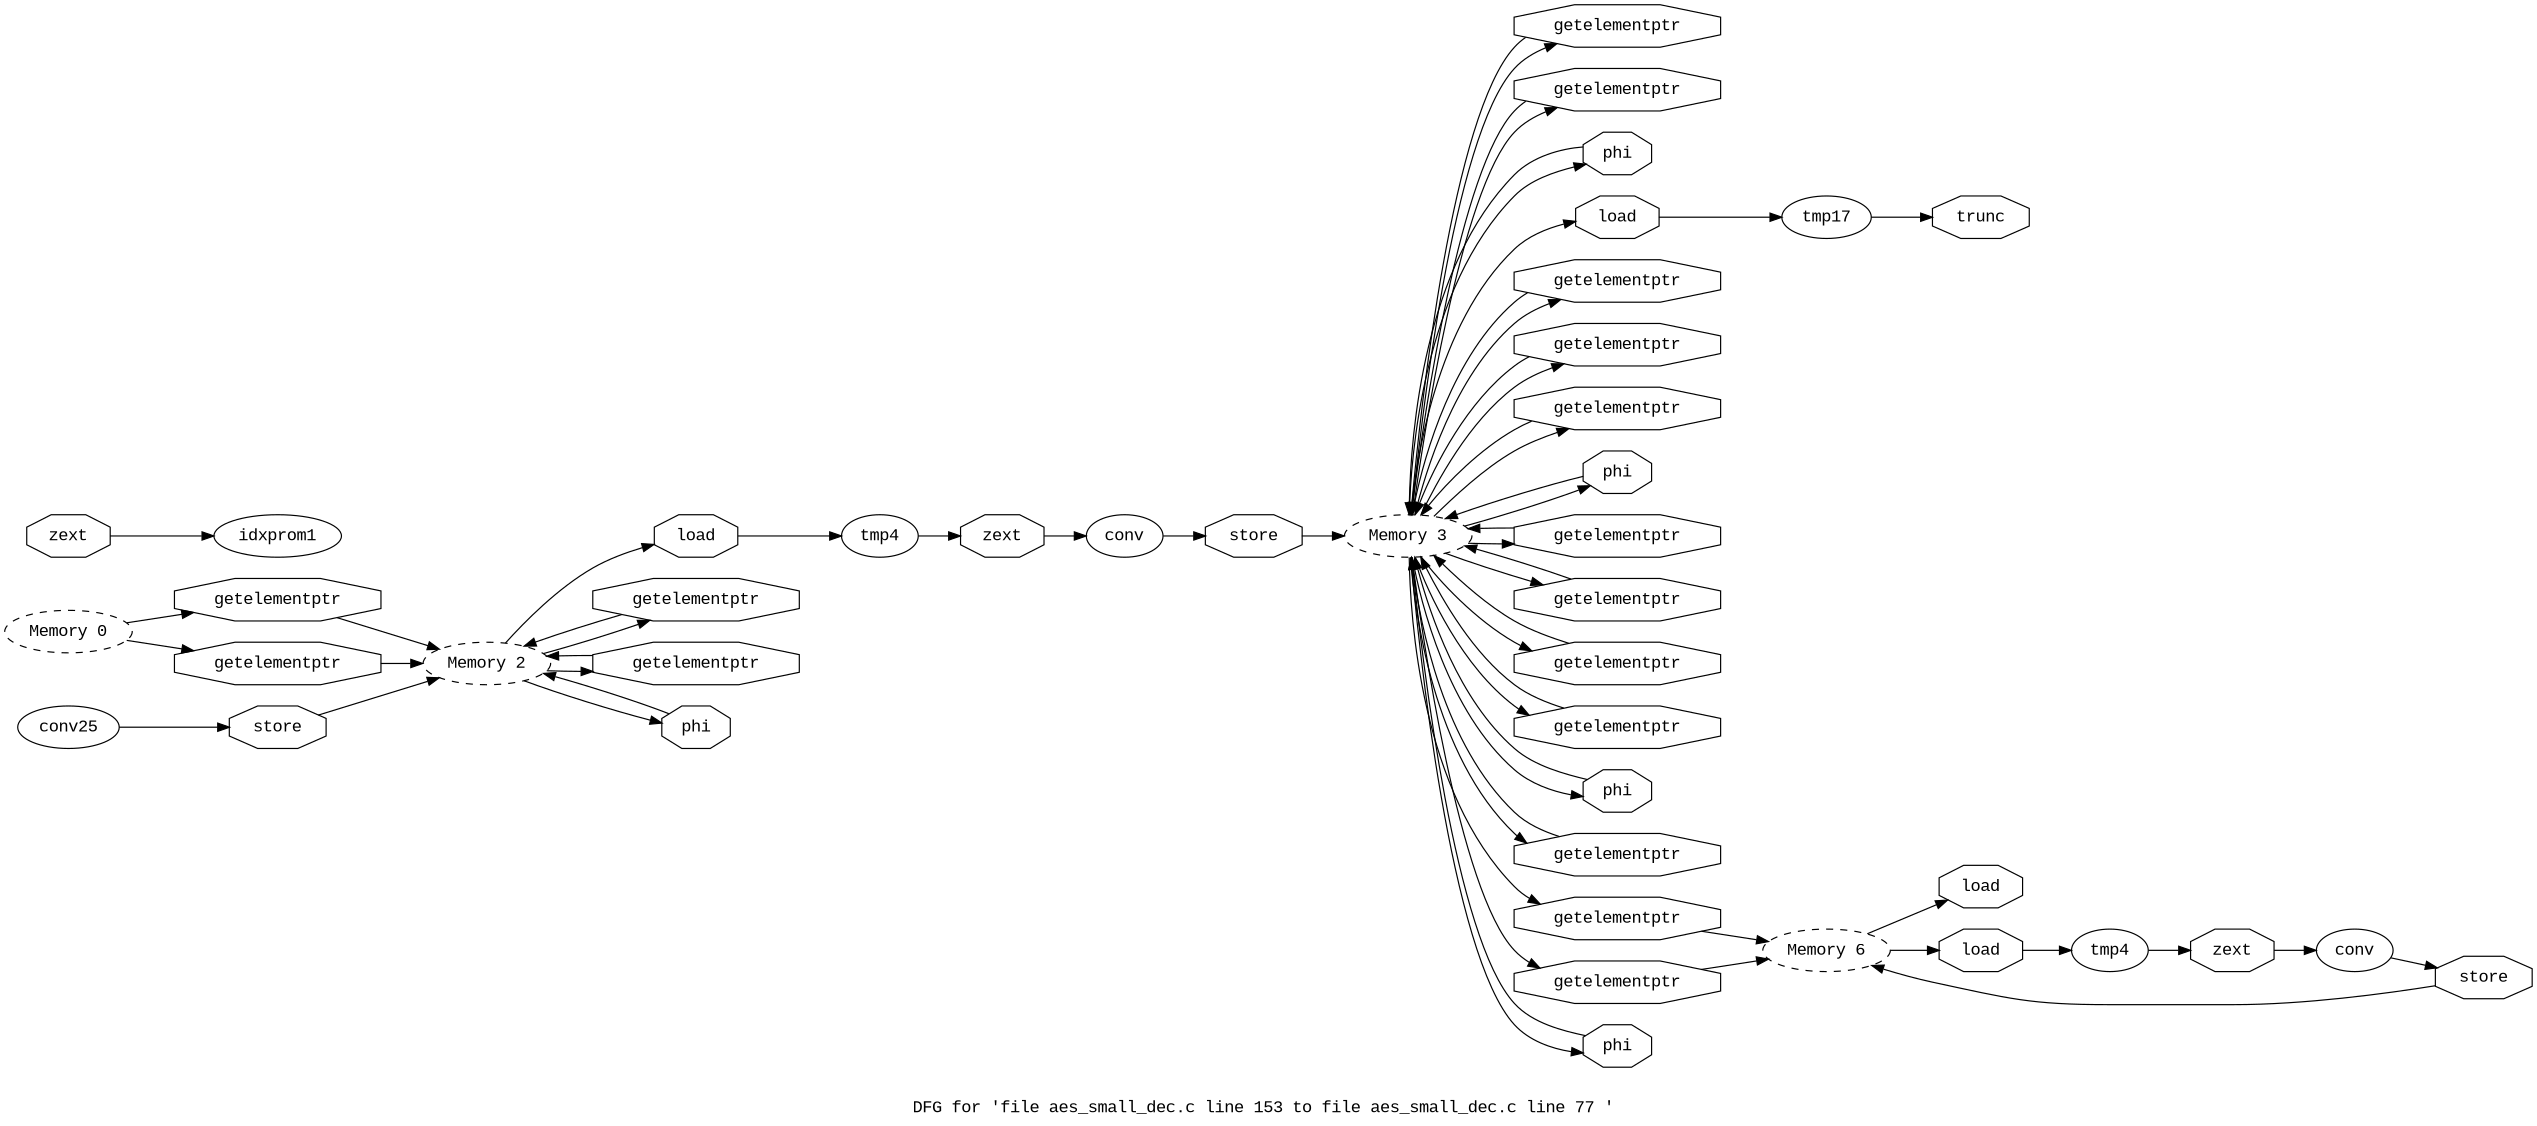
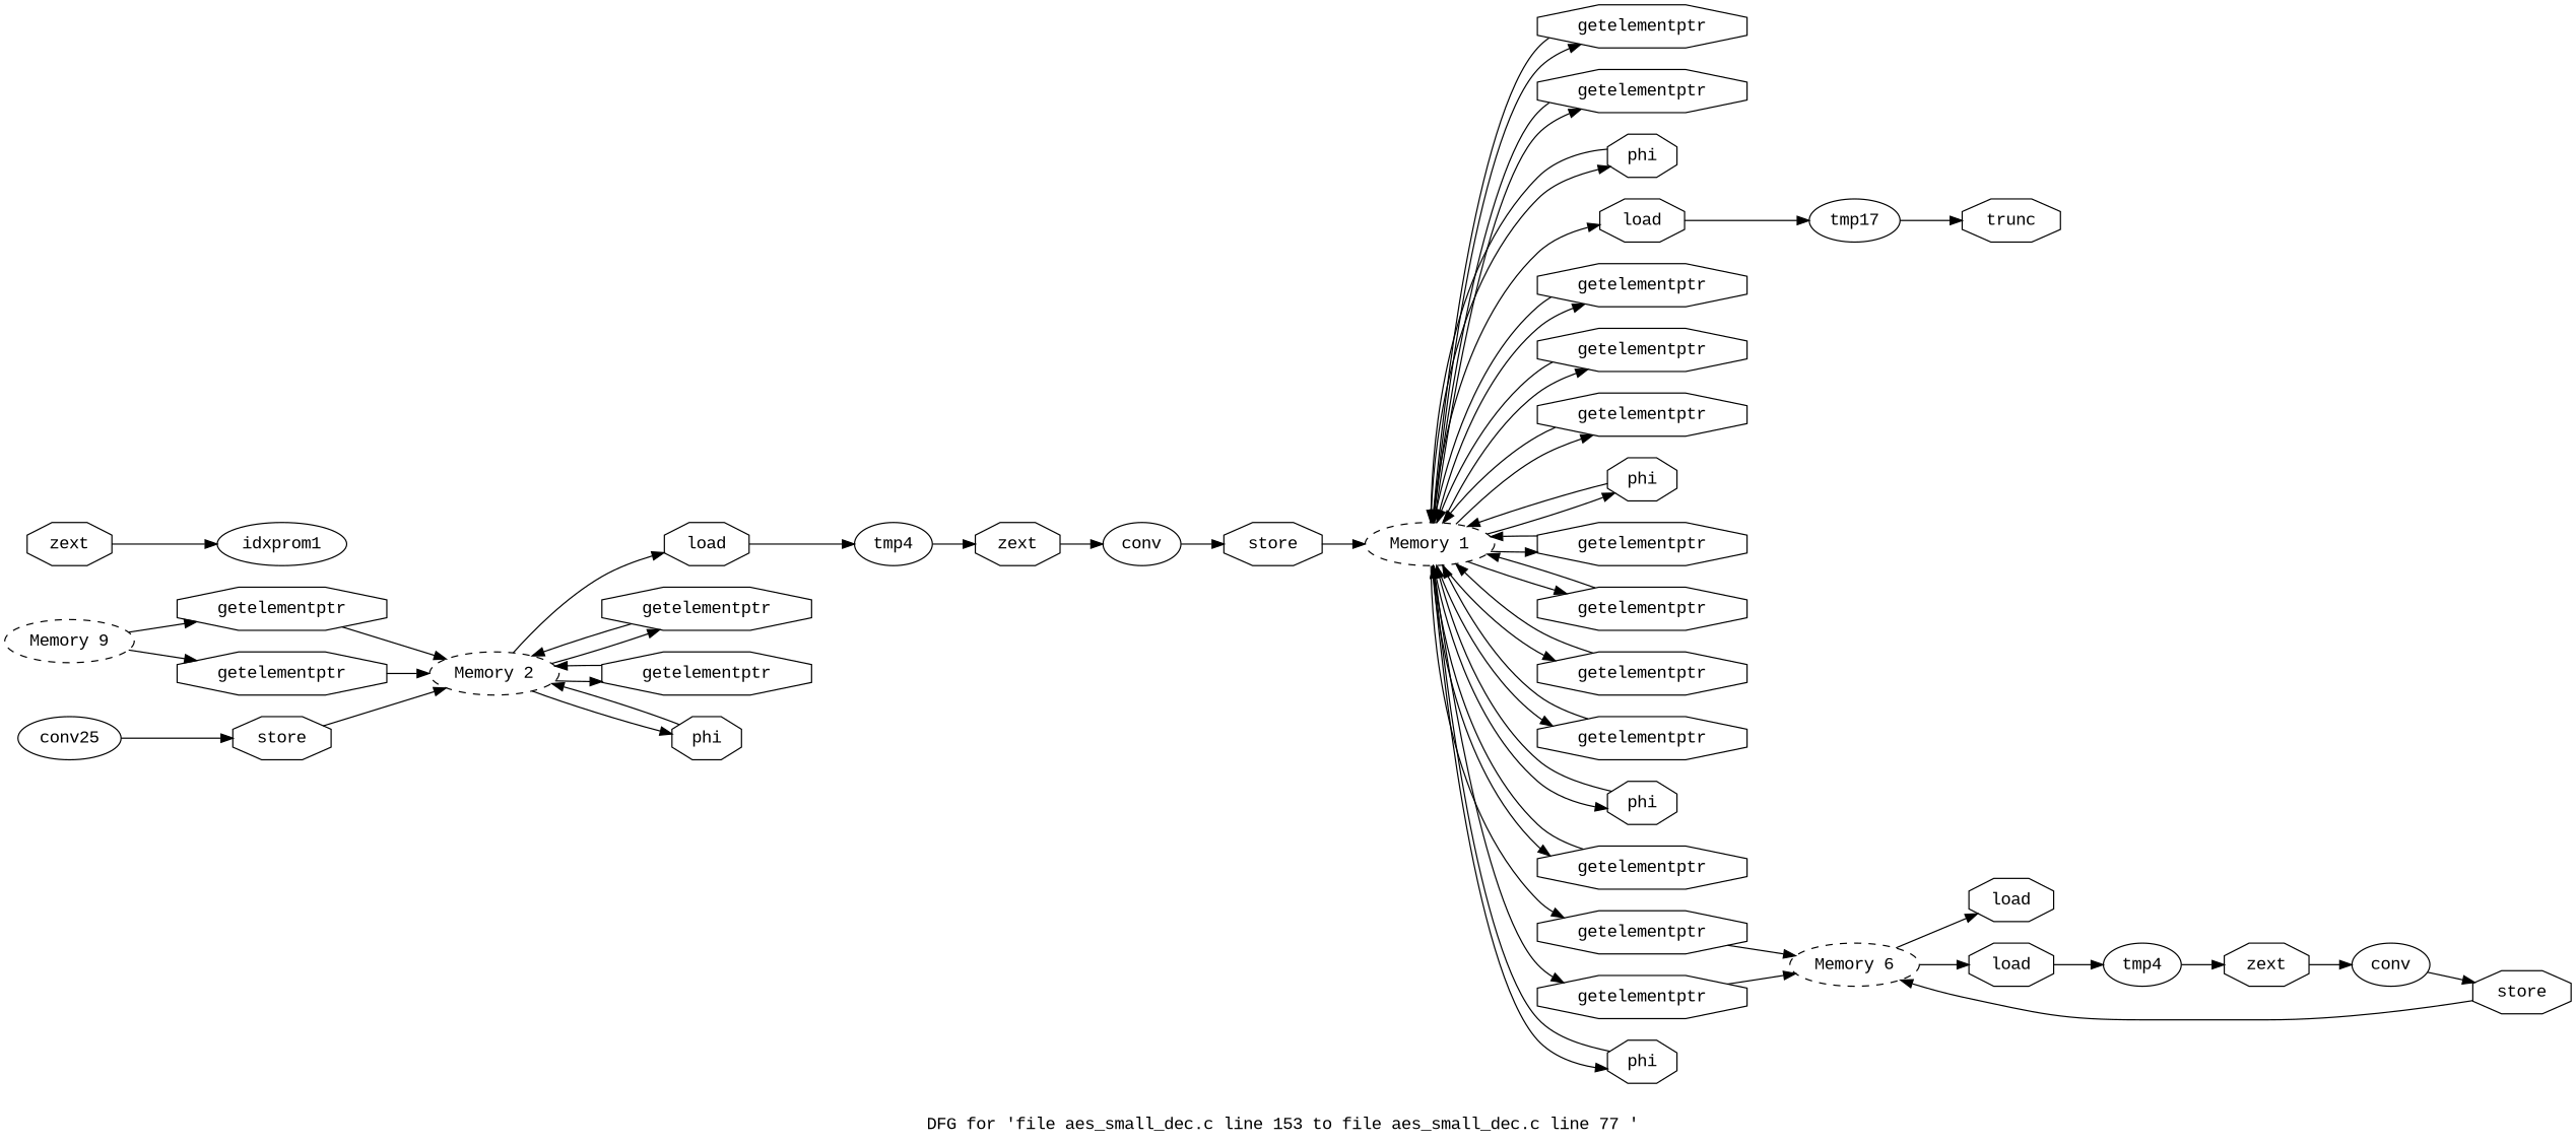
  digraph {
    fontname="Liberation Mono"
    label="DFG for 'file aes_small_dec.c line 153 to file aes_small_dec.c line 77 ' "
    rankdir=LR
    node [fontname="Liberation Mono" shape=octagon style=solid]
    edge [fontname="Liberation Mono"]
    n1 [label=conv shape=ellipse]
    n2 [label=store]
-   n3 [label="Memory 3" shape=ellipse style=dashed]
+   n3 [label="Memory 1" shape=ellipse style=dashed]
    n4 [label=getelementptr]
    n5 [label=getelementptr]
    n6 [label=phi]
    n7 [label=load]
    n8 [label=getelementptr]
    n9 [label=getelementptr]
    n10 [label=getelementptr]
    n11 [label=phi]
    n12 [label=getelementptr]
    n13 [label=getelementptr]
    n14 [label=getelementptr]
    n15 [label=getelementptr]
    n16 [label=phi]
    n17 [label=getelementptr]
    n18 [label=getelementptr]
    n19 [label=getelementptr]
    n20 [label=phi]
    n21 [label=zext]
    n22 [label=tmp4 shape=ellipse]
    n23 [label=getelementptr]
    n24 [label="Memory 2" shape=ellipse style=dashed]
    n25 [label=load]
    n26 [label=getelementptr]
    n27 [label=getelementptr]
    n28 [label=phi]
-   n29 [label="Memory 0" shape=ellipse style=dashed]
+   n29 [label="Memory 9" shape=ellipse style=dashed]
    n30 [label=getelementptr]
    n31 [label=tmp17 shape=ellipse]
    n32 [label="Memory 6" shape=ellipse style=dashed]
    n33 [label=trunc]
    n34 [label=load]
    n35 [label=load]
    n36 [label=conv25 shape=ellipse]
    n37 [label=store]
    n38 [label=tmp4 shape=ellipse]
    n39 [label=zext]
    n40 [label=zext]
    n41 [label=idxprom1 shape=ellipse]
    n42 [label=conv shape=ellipse]
    n43 [label=store]
    n1 -> n2
    n2 -> n3
    n3 -> n4
    n3 -> n5
    n3 -> n6
    n3 -> n7
    n3 -> n8
    n3 -> n9
    n3 -> n10
    n3 -> n11
    n3 -> n12
    n3 -> n13
    n3 -> n14
    n3 -> n15
    n3 -> n16
    n3 -> n17
    n3 -> n18
    n3 -> n19
    n3 -> n20
    n4 -> n3
    n5 -> n3
    n6 -> n3
    n7 -> n31
    n8 -> n3
    n9 -> n3
    n10 -> n3
    n11 -> n3
    n12 -> n3
    n13 -> n3
    n14 -> n3
    n15 -> n3
    n16 -> n3
    n17 -> n3
    n18 -> n32
    n19 -> n32
    n20 -> n3
    n21 -> n1
    n22 -> n21
    n23 -> n24
    n24 -> n25
    n24 -> n26
    n24 -> n27
    n24 -> n28
    n25 -> n22
    n26 -> n24
    n27 -> n24
    n28 -> n24
    n29 -> n23
    n29 -> n30
    n30 -> n24
    n31 -> n33
    n32 -> n34
    n32 -> n35
    n35 -> n38
    n36 -> n37
    n37 -> n24
    n38 -> n39
    n39 -> n42
    n40 -> n41
    n42 -> n43
    n43 -> n32
  }
